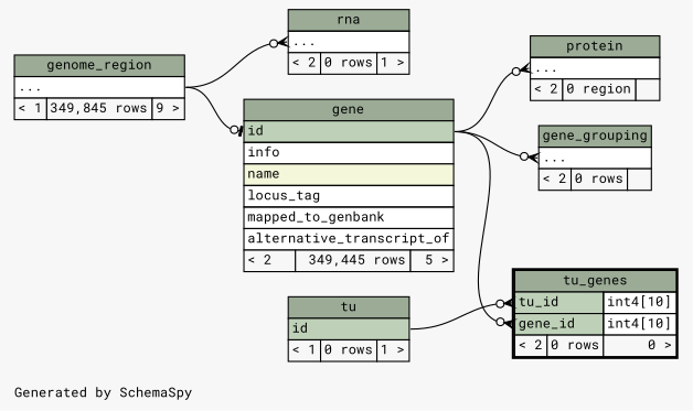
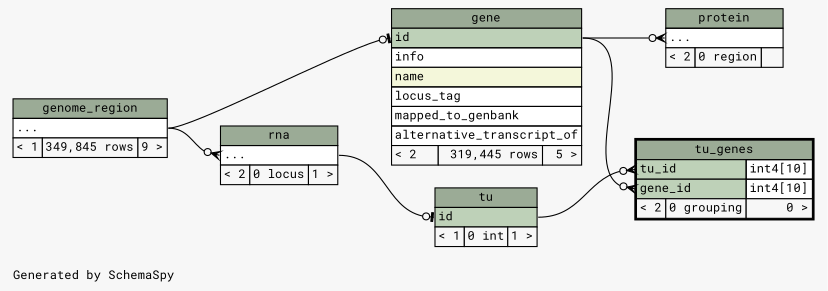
  digraph {
    bgcolor="#f7f7f7"
    fontname="Roboto Mono"
    fontsize=11
    label="\nGenerated by SchemaSpy"
    labeljust=l
    nodesep=0.18
    rankdir=RL
    ranksep=0.46
    node [fontname="Roboto Mono" fontsize=11 shape=plaintext]
    edge [arrowhead=none arrowsize=0.8 arrowtail=crowodot dir=back fontname="Roboto Mono" headport="id:e" tailport="elipses:w"]
-   n1 [label=<     <TABLE BORDER="0" CELLBORDER="1" CELLSPACING="0" BGCOLOR="#ffffff">       <TR><TD COLSPAN="3" BGCOLOR="#9bab96" ALIGN="CENTER">gene</TD></TR>       <TR><TD PORT="id" COLSPAN="3" BGCOLOR="#bed1b8" ALIGN="LEFT">id</TD></TR>       <TR><TD PORT="info" COLSPAN="3" ALIGN="LEFT">info</TD></TR>       <TR><TD PORT="name" COLSPAN="3" BGCOLOR="#f4f7da" ALIGN="LEFT">name</TD></TR>       <TR><TD PORT="locus_tag" COLSPAN="3" ALIGN="LEFT">locus_tag</TD></TR>       <TR><TD PORT="mapped_to_genbank" COLSPAN="3" ALIGN="LEFT">mapped_to_genbank</TD></TR>       <TR><TD PORT="alternative_transcript_of" COLSPAN="3" ALIGN="LEFT">alternative_transcript_of</TD></TR>       <TR><TD ALIGN="LEFT" BGCOLOR="#f7f7f7">&lt; 2</TD><TD ALIGN="RIGHT" BGCOLOR="#f7f7f7">349,445 rows</TD><TD ALIGN="RIGHT" BGCOLOR="#f7f7f7">5 &gt;</TD></TR>     </TABLE>>]
+   n1 [label=<     <TABLE BORDER="0" CELLBORDER="1" CELLSPACING="0" BGCOLOR="#ffffff">       <TR><TD COLSPAN="3" BGCOLOR="#9bab96" ALIGN="CENTER">gene</TD></TR>       <TR><TD PORT="id" COLSPAN="3" BGCOLOR="#bed1b8" ALIGN="LEFT">id</TD></TR>       <TR><TD PORT="info" COLSPAN="3" ALIGN="LEFT">info</TD></TR>       <TR><TD PORT="name" COLSPAN="3" BGCOLOR="#f4f7da" ALIGN="LEFT">name</TD></TR>       <TR><TD PORT="locus_tag" COLSPAN="3" ALIGN="LEFT">locus_tag</TD></TR>       <TR><TD PORT="mapped_to_genbank" COLSPAN="3" ALIGN="LEFT">mapped_to_genbank</TD></TR>       <TR><TD PORT="alternative_transcript_of" COLSPAN="3" ALIGN="LEFT">alternative_transcript_of</TD></TR>       <TR><TD ALIGN="LEFT" BGCOLOR="#f7f7f7">&lt; 2</TD><TD ALIGN="RIGHT" BGCOLOR="#f7f7f7">319,445 rows</TD><TD ALIGN="RIGHT" BGCOLOR="#f7f7f7">5 &gt;</TD></TR>     </TABLE>>]
    n2 [label=<     <TABLE BORDER="0" CELLBORDER="1" CELLSPACING="0" BGCOLOR="#ffffff">       <TR><TD COLSPAN="3" BGCOLOR="#9bab96" ALIGN="CENTER">genome_region</TD></TR>       <TR><TD PORT="elipses" COLSPAN="3" ALIGN="LEFT">...</TD></TR>       <TR><TD ALIGN="LEFT" BGCOLOR="#f7f7f7">&lt; 1</TD><TD ALIGN="RIGHT" BGCOLOR="#f7f7f7">349,845 rows</TD><TD ALIGN="RIGHT" BGCOLOR="#f7f7f7">9 &gt;</TD></TR>     </TABLE>>]
-   n3 [label=<     <TABLE BORDER="0" CELLBORDER="1" CELLSPACING="0" BGCOLOR="#ffffff">       <TR><TD COLSPAN="3" BGCOLOR="#9bab96" ALIGN="CENTER">gene_grouping</TD></TR>       <TR><TD PORT="elipses" COLSPAN="3" ALIGN="LEFT">...</TD></TR>       <TR><TD ALIGN="LEFT" BGCOLOR="#f7f7f7">&lt; 2</TD><TD ALIGN="RIGHT" BGCOLOR="#f7f7f7">0 rows</TD><TD ALIGN="RIGHT" BGCOLOR="#f7f7f7">  </TD></TR>     </TABLE>>]
    n4 [label=<     <TABLE BORDER="0" CELLBORDER="1" CELLSPACING="0" BGCOLOR="#ffffff">       <TR><TD COLSPAN="3" BGCOLOR="#9bab96" ALIGN="CENTER">protein</TD></TR>       <TR><TD PORT="elipses" COLSPAN="3" ALIGN="LEFT">...</TD></TR>       <TR><TD ALIGN="LEFT" BGCOLOR="#f7f7f7">&lt; 2</TD><TD ALIGN="RIGHT" BGCOLOR="#f7f7f7">0 region</TD><TD ALIGN="RIGHT" BGCOLOR="#f7f7f7">  </TD></TR>     </TABLE>>]
-   n5 [label=<     <TABLE BORDER="0" CELLBORDER="1" CELLSPACING="0" BGCOLOR="#ffffff">       <TR><TD COLSPAN="3" BGCOLOR="#9bab96" ALIGN="CENTER">rna</TD></TR>       <TR><TD PORT="elipses" COLSPAN="3" ALIGN="LEFT">...</TD></TR>       <TR><TD ALIGN="LEFT" BGCOLOR="#f7f7f7">&lt; 2</TD><TD ALIGN="RIGHT" BGCOLOR="#f7f7f7">0 rows</TD><TD ALIGN="RIGHT" BGCOLOR="#f7f7f7">1 &gt;</TD></TR>     </TABLE>>]
-   n6 [label=<     <TABLE BORDER="0" CELLBORDER="1" CELLSPACING="0" BGCOLOR="#ffffff">       <TR><TD COLSPAN="3" BGCOLOR="#9bab96" ALIGN="CENTER">tu</TD></TR>       <TR><TD PORT="id" COLSPAN="3" BGCOLOR="#bed1b8" ALIGN="LEFT">id</TD></TR>       <TR><TD ALIGN="LEFT" BGCOLOR="#f7f7f7">&lt; 1</TD><TD ALIGN="RIGHT" BGCOLOR="#f7f7f7">0 rows</TD><TD ALIGN="RIGHT" BGCOLOR="#f7f7f7">1 &gt;</TD></TR>     </TABLE>>]
-   n7 [label=<     <TABLE BORDER="2" CELLBORDER="1" CELLSPACING="0" BGCOLOR="#ffffff">       <TR><TD COLSPAN="3" BGCOLOR="#9bab96" ALIGN="CENTER">tu_genes</TD></TR>       <TR><TD PORT="tu_id" COLSPAN="2" BGCOLOR="#bed1b8" ALIGN="LEFT">tu_id</TD><TD PORT="tu_id.type" ALIGN="LEFT">int4[10]</TD></TR>       <TR><TD PORT="gene_id" COLSPAN="2" BGCOLOR="#bed1b8" ALIGN="LEFT">gene_id</TD><TD PORT="gene_id.type" ALIGN="LEFT">int4[10]</TD></TR>       <TR><TD ALIGN="LEFT" BGCOLOR="#f7f7f7">&lt; 2</TD><TD ALIGN="RIGHT" BGCOLOR="#f7f7f7">0 rows</TD><TD ALIGN="RIGHT" BGCOLOR="#f7f7f7">0 &gt;</TD></TR>     </TABLE>>]
+   n5 [label=<     <TABLE BORDER="0" CELLBORDER="1" CELLSPACING="0" BGCOLOR="#ffffff">       <TR><TD COLSPAN="3" BGCOLOR="#9bab96" ALIGN="CENTER">rna</TD></TR>       <TR><TD PORT="elipses" COLSPAN="3" ALIGN="LEFT">...</TD></TR>       <TR><TD ALIGN="LEFT" BGCOLOR="#f7f7f7">&lt; 2</TD><TD ALIGN="RIGHT" BGCOLOR="#f7f7f7">0 locus</TD><TD ALIGN="RIGHT" BGCOLOR="#f7f7f7">1 &gt;</TD></TR>     </TABLE>>]
+   n6 [label=<     <TABLE BORDER="0" CELLBORDER="1" CELLSPACING="0" BGCOLOR="#ffffff">       <TR><TD COLSPAN="3" BGCOLOR="#9bab96" ALIGN="CENTER">tu</TD></TR>       <TR><TD PORT="id" COLSPAN="3" BGCOLOR="#bed1b8" ALIGN="LEFT">id</TD></TR>       <TR><TD ALIGN="LEFT" BGCOLOR="#f7f7f7">&lt; 1</TD><TD ALIGN="RIGHT" BGCOLOR="#f7f7f7">0 int</TD><TD ALIGN="RIGHT" BGCOLOR="#f7f7f7">1 &gt;</TD></TR>     </TABLE>>]
+   n7 [label=<     <TABLE BORDER="2" CELLBORDER="1" CELLSPACING="0" BGCOLOR="#ffffff">       <TR><TD COLSPAN="3" BGCOLOR="#9bab96" ALIGN="CENTER">tu_genes</TD></TR>       <TR><TD PORT="tu_id" COLSPAN="2" BGCOLOR="#bed1b8" ALIGN="LEFT">tu_id</TD><TD PORT="tu_id.type" ALIGN="LEFT">int4[10]</TD></TR>       <TR><TD PORT="gene_id" COLSPAN="2" BGCOLOR="#bed1b8" ALIGN="LEFT">gene_id</TD><TD PORT="gene_id.type" ALIGN="LEFT">int4[10]</TD></TR>       <TR><TD ALIGN="LEFT" BGCOLOR="#f7f7f7">&lt; 2</TD><TD ALIGN="RIGHT" BGCOLOR="#f7f7f7">0 grouping</TD><TD ALIGN="RIGHT" BGCOLOR="#f7f7f7">0 &gt;</TD></TR>     </TABLE>>]
    n1 -> n2 [arrowtail=teeodot headport="elipses:e" tailport="id:w"]
-   n3 -> n1
    n4 -> n1
    n5 -> n2 [headport="elipses:e"]
+   n6 -> n5 [arrowtail=teeodot headport="elipses:e" tailport="id:w"]
    n7 -> n1 [tailport="gene_id:w"]
    n7 -> n6 [tailport="tu_id:w"]
  }
